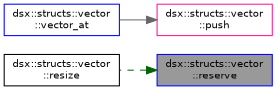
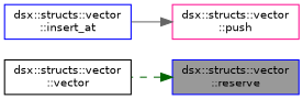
  digraph {
    rankdir=RL
    node [color=blue fillcolor=white fontname=Helvetica fontsize=10 shape=box style=filled]
    edge [dir=back fontname=Helvetica fontsize=10 labelfontname=Helvetica labelfontsize=10]
    n1 [fillcolor=grey60 fontcolor=black height=0.2 label="dsx::structs::vector\l::reserve" width=0.4]
-   n2 [color=black height=0.2 label="dsx::structs::vector\l::resize" width=0.4]
+   n2 [color=black height=0.2 label="dsx::structs::vector\l::vector" width=0.4]
    n3 [color=deeppink height=0.2 label="dsx::structs::vector\l::push" width=0.4]
-   n4 [height=0.2 label="dsx::structs::vector\l::vector_at" width=0.4]
+   n4 [height=0.2 label="dsx::structs::vector\l::insert_at" width=0.4]
    n1 -> n2 [color=darkgreen style=dashed]
    n3 -> n4 [color=gray40 style=solid]
  }
